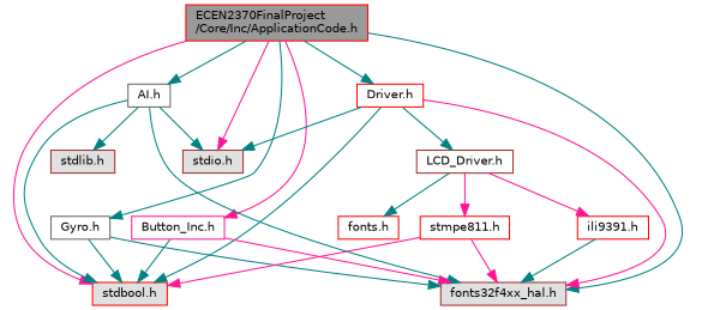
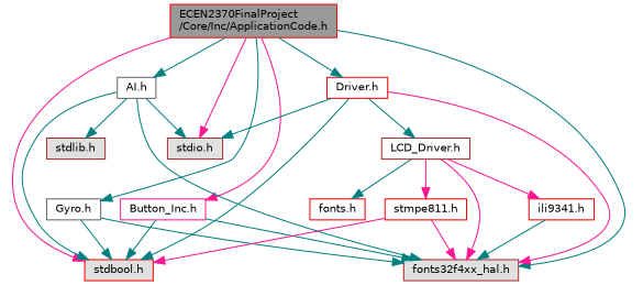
  digraph {
    fontname="DejaVu Sans"
    node [color=red fillcolor=white fontname="DejaVu Sans" fontsize=10 shape=box style=filled]
    edge [color=teal fontname="DejaVu Sans" fontsize=10 labelfontname=Helvetica labelfontsize=10 style=solid]
    n1 [fillcolor=grey60 fontcolor=black height=0.2 label="ECEN2370FinalProject\l/Core/Inc/ApplicationCode.h" width=0.4]
    n2 [color=brown fillcolor="#E0E0E0" height=0.2 label="fonts32f4xx_hal.h" width=0.4]
    n3 [color=brown fillcolor="#E0E0E0" height=0.2 label="stdio.h" width=0.4]
    n4 [fillcolor="#E0E0E0" height=0.2 label="stdbool.h" width=0.4]
    n5 [color=gray40 height=0.2 label="Gyro.h" width=0.4]
    n6 [color=gray40 height=0.2 label="AI.h" width=0.4]
    n7 [height=0.2 label="Driver.h" width=0.4]
    n8 [color=deeppink height=0.2 label="Button_Inc.h" width=0.4]
    n9 [color=brown fillcolor="#E0E0E0" height=0.2 label="stdlib.h" width=0.4]
    n10 [color=brown height=0.2 label="LCD_Driver.h" width=0.4]
-   n11 [height=0.2 label="ili9391.h" width=0.4]
+   n11 [height=0.2 label="ili9341.h" width=0.4]
    n12 [height=0.2 label="fonts.h" width=0.4]
    n13 [height=0.2 label="stmpe811.h" width=0.4]
    n1 -> n2
    n1 -> n3 [color=deeppink]
    n1 -> n4 [color=deeppink]
    n1 -> n5
    n1 -> n6
    n1 -> n7
    n1 -> n8 [color=deeppink]
    n5 -> n2
    n5 -> n4
    n6 -> n2
    n6 -> n3
    n6 -> n4
    n6 -> n9
    n7 -> n2 [color=deeppink]
    n7 -> n3
    n7 -> n4
    n7 -> n10
-   n8 -> n2 [color=deeppink]
+   n8 -> n2
    n8 -> n4
+   n10 -> n2 [color=deeppink]
    n10 -> n11 [color=deeppink]
    n10 -> n12
    n10 -> n13 [color=deeppink]
    n11 -> n2
    n13 -> n2 [color=deeppink]
    n13 -> n4 [color=deeppink]
  }
